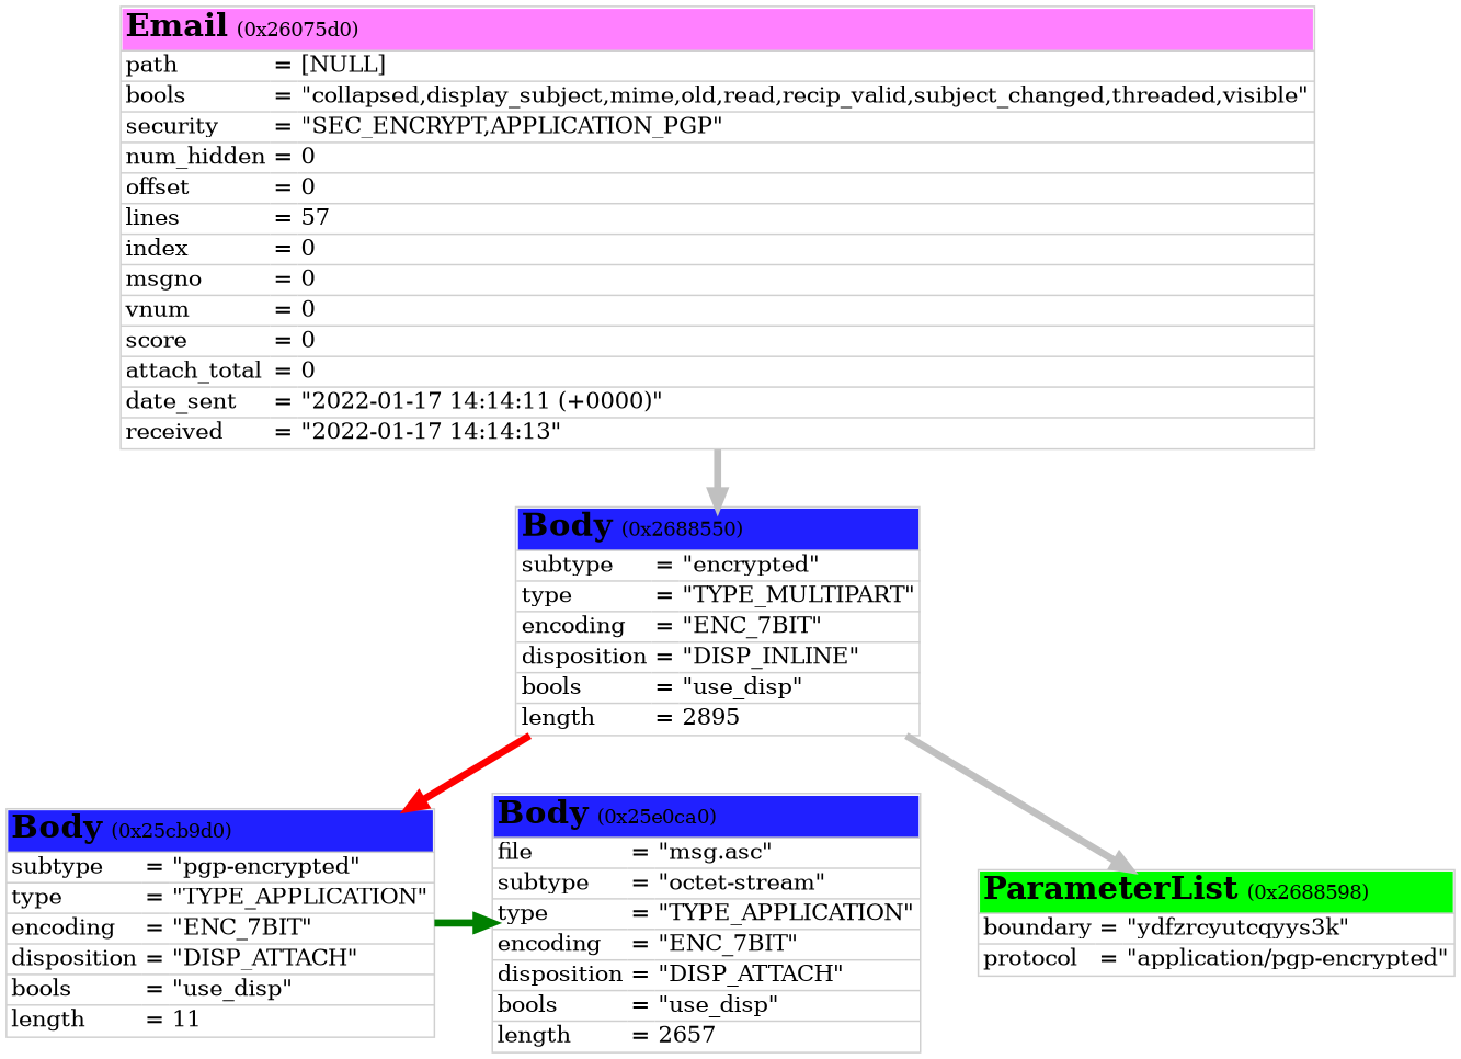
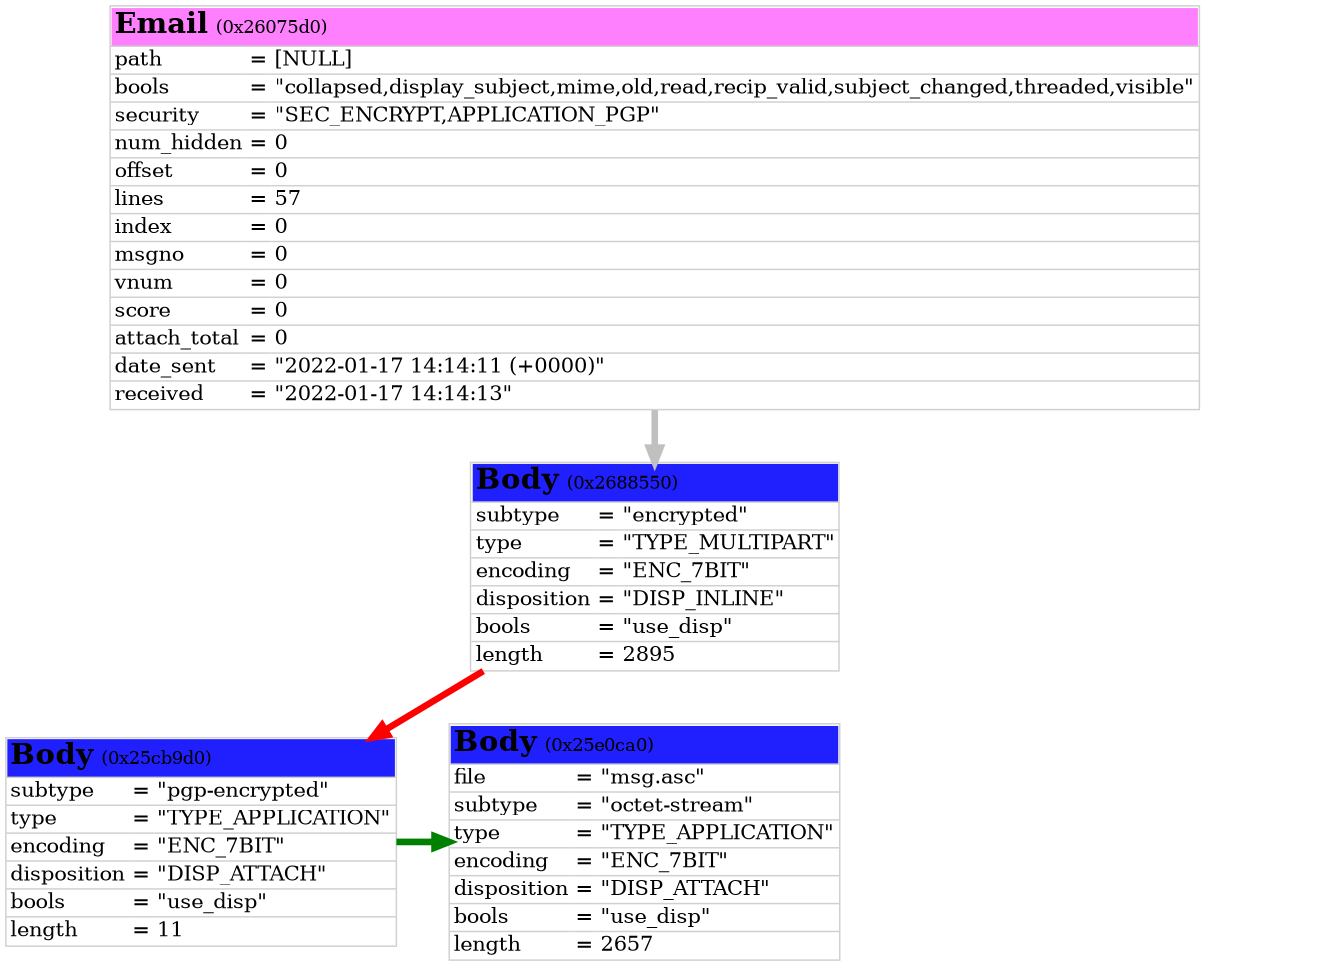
  digraph {
    nodesep=0.5
    rankdir=TB
    ranksep=0.5
    node [shape=plain]
    edge [arrowsize=1.0 color="#c0c0c0" penwidth=4.5]
    n1 [label=<<table cellspacing="0" border="1" rows="*" color="#d0d0d0"> 		<tr> 			<td border="0" align="left" bgcolor="#2020ff" port="top" colspan="3"><font color="#000000" point-size="20"><b>Body</b></font> <font point-size="12">(0x25cb9d0)</font></td> 		</tr> 		<tr> 			<td border="0" align="left">subtype</td> 			<td border="0">=</td> 			<td border="0" align="left">"pgp-encrypted"</td> 		</tr> 		<tr> 			<td border="0" align="left">type</td> 			<td border="0">=</td> 			<td border="0" align="left">"TYPE_APPLICATION"</td> 		</tr> 		<tr> 			<td border="0" align="left">encoding</td> 			<td border="0">=</td> 			<td border="0" align="left">"ENC_7BIT"</td> 		</tr> 		<tr> 			<td border="0" align="left">disposition</td> 			<td border="0">=</td> 			<td border="0" align="left">"DISP_ATTACH"</td> 		</tr> 		<tr> 			<td border="0" align="left">bools</td> 			<td border="0">=</td> 			<td border="0" align="left">"use_disp"</td> 		</tr> 		<tr> 			<td border="0" align="left">length</td> 			<td border="0">=</td> 			<td border="0" align="left">11</td> 		</tr> 		</table>>]
    n2 [label=<<table cellspacing="0" border="1" rows="*" color="#d0d0d0"> 		<tr> 			<td border="0" align="left" bgcolor="#2020ff" port="top" colspan="3"><font color="#000000" point-size="20"><b>Body</b></font> <font point-size="12">(0x25e0ca0)</font></td> 		</tr> 		<tr> 			<td border="0" align="left">file</td> 			<td border="0">=</td> 			<td border="0" align="left">"msg.asc"</td> 		</tr> 		<tr> 			<td border="0" align="left">subtype</td> 			<td border="0">=</td> 			<td border="0" align="left">"octet-stream"</td> 		</tr> 		<tr> 			<td border="0" align="left">type</td> 			<td border="0">=</td> 			<td border="0" align="left">"TYPE_APPLICATION"</td> 		</tr> 		<tr> 			<td border="0" align="left">encoding</td> 			<td border="0">=</td> 			<td border="0" align="left">"ENC_7BIT"</td> 		</tr> 		<tr> 			<td border="0" align="left">disposition</td> 			<td border="0">=</td> 			<td border="0" align="left">"DISP_ATTACH"</td> 		</tr> 		<tr> 			<td border="0" align="left">bools</td> 			<td border="0">=</td> 			<td border="0" align="left">"use_disp"</td> 		</tr> 		<tr> 			<td border="0" align="left">length</td> 			<td border="0">=</td> 			<td border="0" align="left">2657</td> 		</tr> 		</table>>]
    n3 [label=<<table cellspacing="0" border="1" rows="*" color="#d0d0d0"> 		<tr> 			<td border="0" align="left" bgcolor="#ff80ff" port="top" colspan="3"><font color="#000000" point-size="20"><b>Email</b></font> <font point-size="12">(0x26075d0)</font></td> 		</tr> 		<tr> 			<td border="0" align="left">path</td> 			<td border="0">=</td> 			<td border="0" align="left">[NULL]</td> 		</tr> 		<tr> 			<td border="0" align="left">bools</td> 			<td border="0">=</td> 			<td border="0" align="left">"collapsed,display_subject,mime,old,read,recip_valid,subject_changed,threaded,visible"</td> 		</tr> 		<tr> 			<td border="0" align="left">security</td> 			<td border="0">=</td> 			<td border="0" align="left">"SEC_ENCRYPT,APPLICATION_PGP"</td> 		</tr> 		<tr> 			<td border="0" align="left">num_hidden</td> 			<td border="0">=</td> 			<td border="0" align="left">0</td> 		</tr> 		<tr> 			<td border="0" align="left">offset</td> 			<td border="0">=</td> 			<td border="0" align="left">0</td> 		</tr> 		<tr> 			<td border="0" align="left">lines</td> 			<td border="0">=</td> 			<td border="0" align="left">57</td> 		</tr> 		<tr> 			<td border="0" align="left">index</td> 			<td border="0">=</td> 			<td border="0" align="left">0</td> 		</tr> 		<tr> 			<td border="0" align="left">msgno</td> 			<td border="0">=</td> 			<td border="0" align="left">0</td> 		</tr> 		<tr> 			<td border="0" align="left">vnum</td> 			<td border="0">=</td> 			<td border="0" align="left">0</td> 		</tr> 		<tr> 			<td border="0" align="left">score</td> 			<td border="0">=</td> 			<td border="0" align="left">0</td> 		</tr> 		<tr> 			<td border="0" align="left">attach_total</td> 			<td border="0">=</td> 			<td border="0" align="left">0</td> 		</tr> 		<tr> 			<td border="0" align="left">date_sent</td> 			<td border="0">=</td> 			<td border="0" align="left">"2022-01-17 14:14:11 (+0000)"</td> 		</tr> 		<tr> 			<td border="0" align="left">received</td> 			<td border="0">=</td> 			<td border="0" align="left">"2022-01-17 14:14:13"</td> 		</tr> 		</table>>]
    n4 [label=<<table cellspacing="0" border="1" rows="*" color="#d0d0d0"> 		<tr> 			<td border="0" align="left" bgcolor="#2020ff" port="top" colspan="3"><font color="#000000" point-size="20"><b>Body</b></font> <font point-size="12">(0x2688550)</font></td> 		</tr> 		<tr> 			<td border="0" align="left">subtype</td> 			<td border="0">=</td> 			<td border="0" align="left">"encrypted"</td> 		</tr> 		<tr> 			<td border="0" align="left">type</td> 			<td border="0">=</td> 			<td border="0" align="left">"TYPE_MULTIPART"</td> 		</tr> 		<tr> 			<td border="0" align="left">encoding</td> 			<td border="0">=</td> 			<td border="0" align="left">"ENC_7BIT"</td> 		</tr> 		<tr> 			<td border="0" align="left">disposition</td> 			<td border="0">=</td> 			<td border="0" align="left">"DISP_INLINE"</td> 		</tr> 		<tr> 			<td border="0" align="left">bools</td> 			<td border="0">=</td> 			<td border="0" align="left">"use_disp"</td> 		</tr> 		<tr> 			<td border="0" align="left">length</td> 			<td border="0">=</td> 			<td border="0" align="left">2895</td> 		</tr> 		</table>>]
-   n5 [label=<<table cellspacing="0" border="1" rows="*" color="#d0d0d0"> 		<tr> 			<td border="0" align="left" bgcolor="#00ff00" port="top" colspan="3"><font color="#000000" point-size="20"><b>ParameterList</b></font> <font point-size="12">(0x2688598)</font></td> 		</tr> 		<tr> 			<td border="0" align="left">boundary</td> 			<td border="0">=</td> 			<td border="0" align="left">"ydfzrcyutcqyys3k"</td> 		</tr> 		<tr> 			<td border="0" align="left">protocol</td> 			<td border="0">=</td> 			<td border="0" align="left">"application/pgp-encrypted"</td> 		</tr> 		</table>>]
    subgraph sub_1 {
      rank=same
      n1
      n2
    }
    n1 -> n2 [color="#008000"]
    n3 -> n4
    n4 -> n1 [color="#ff0000"]
-   n4 -> n5
  }
